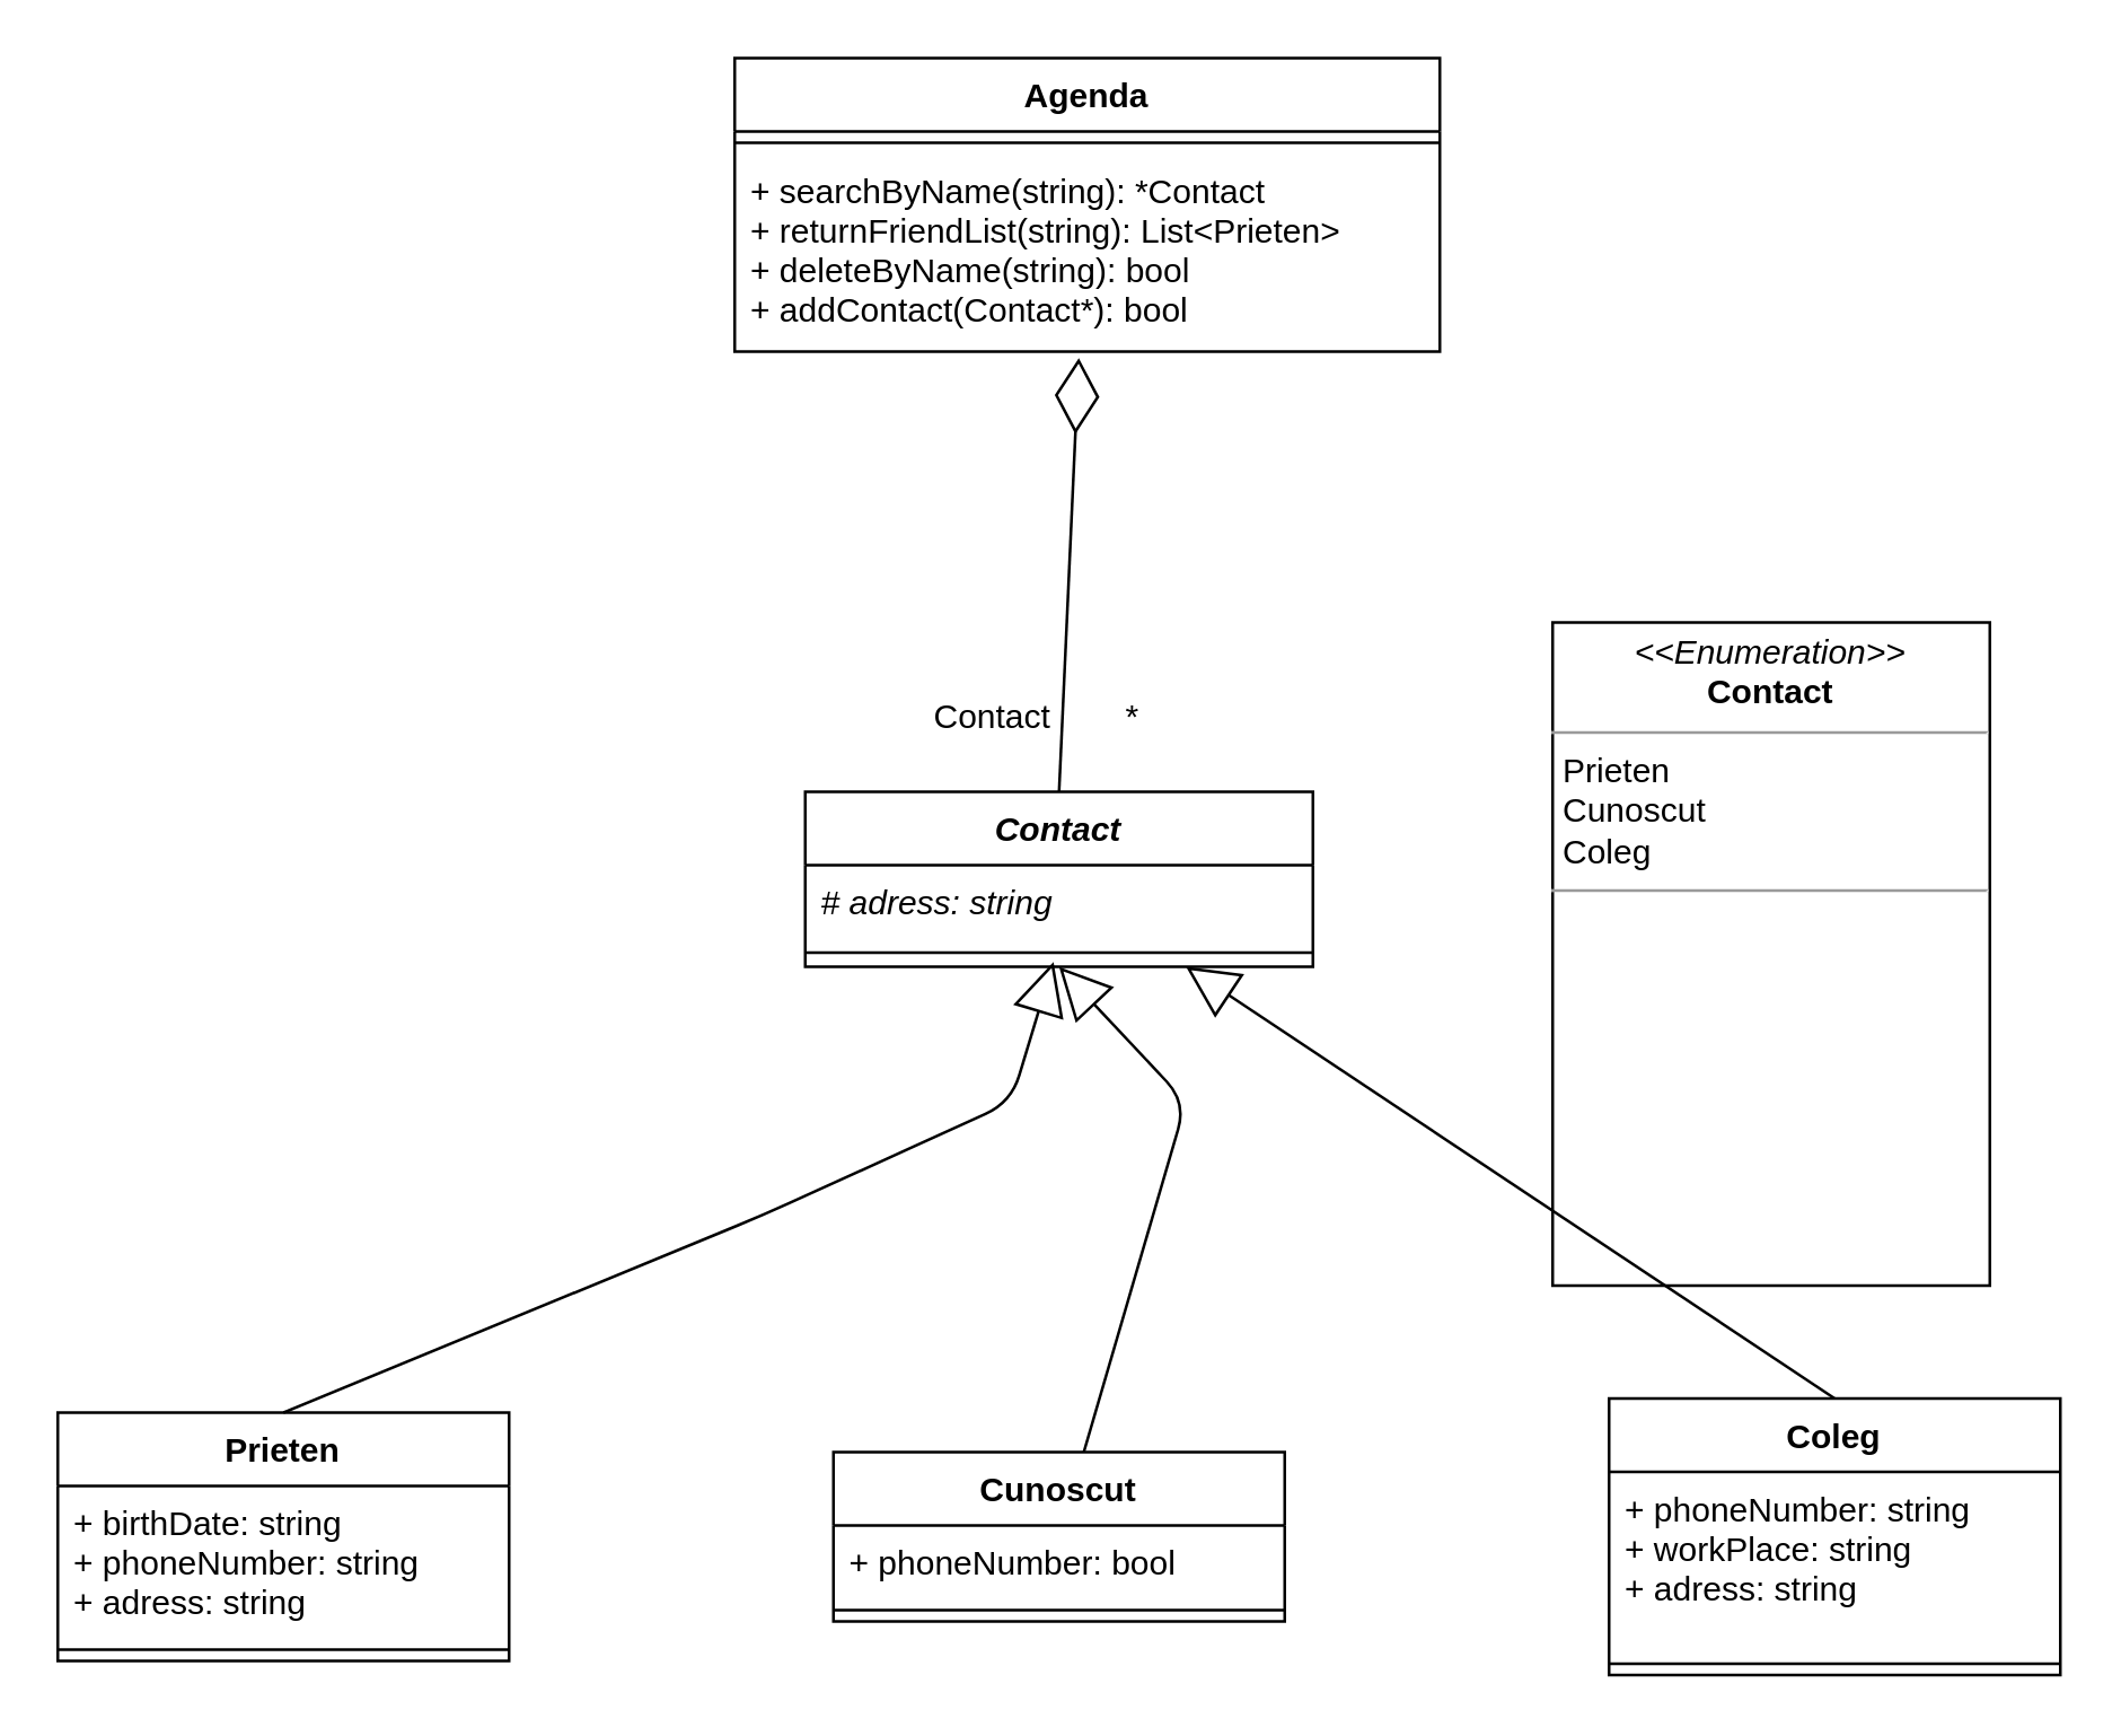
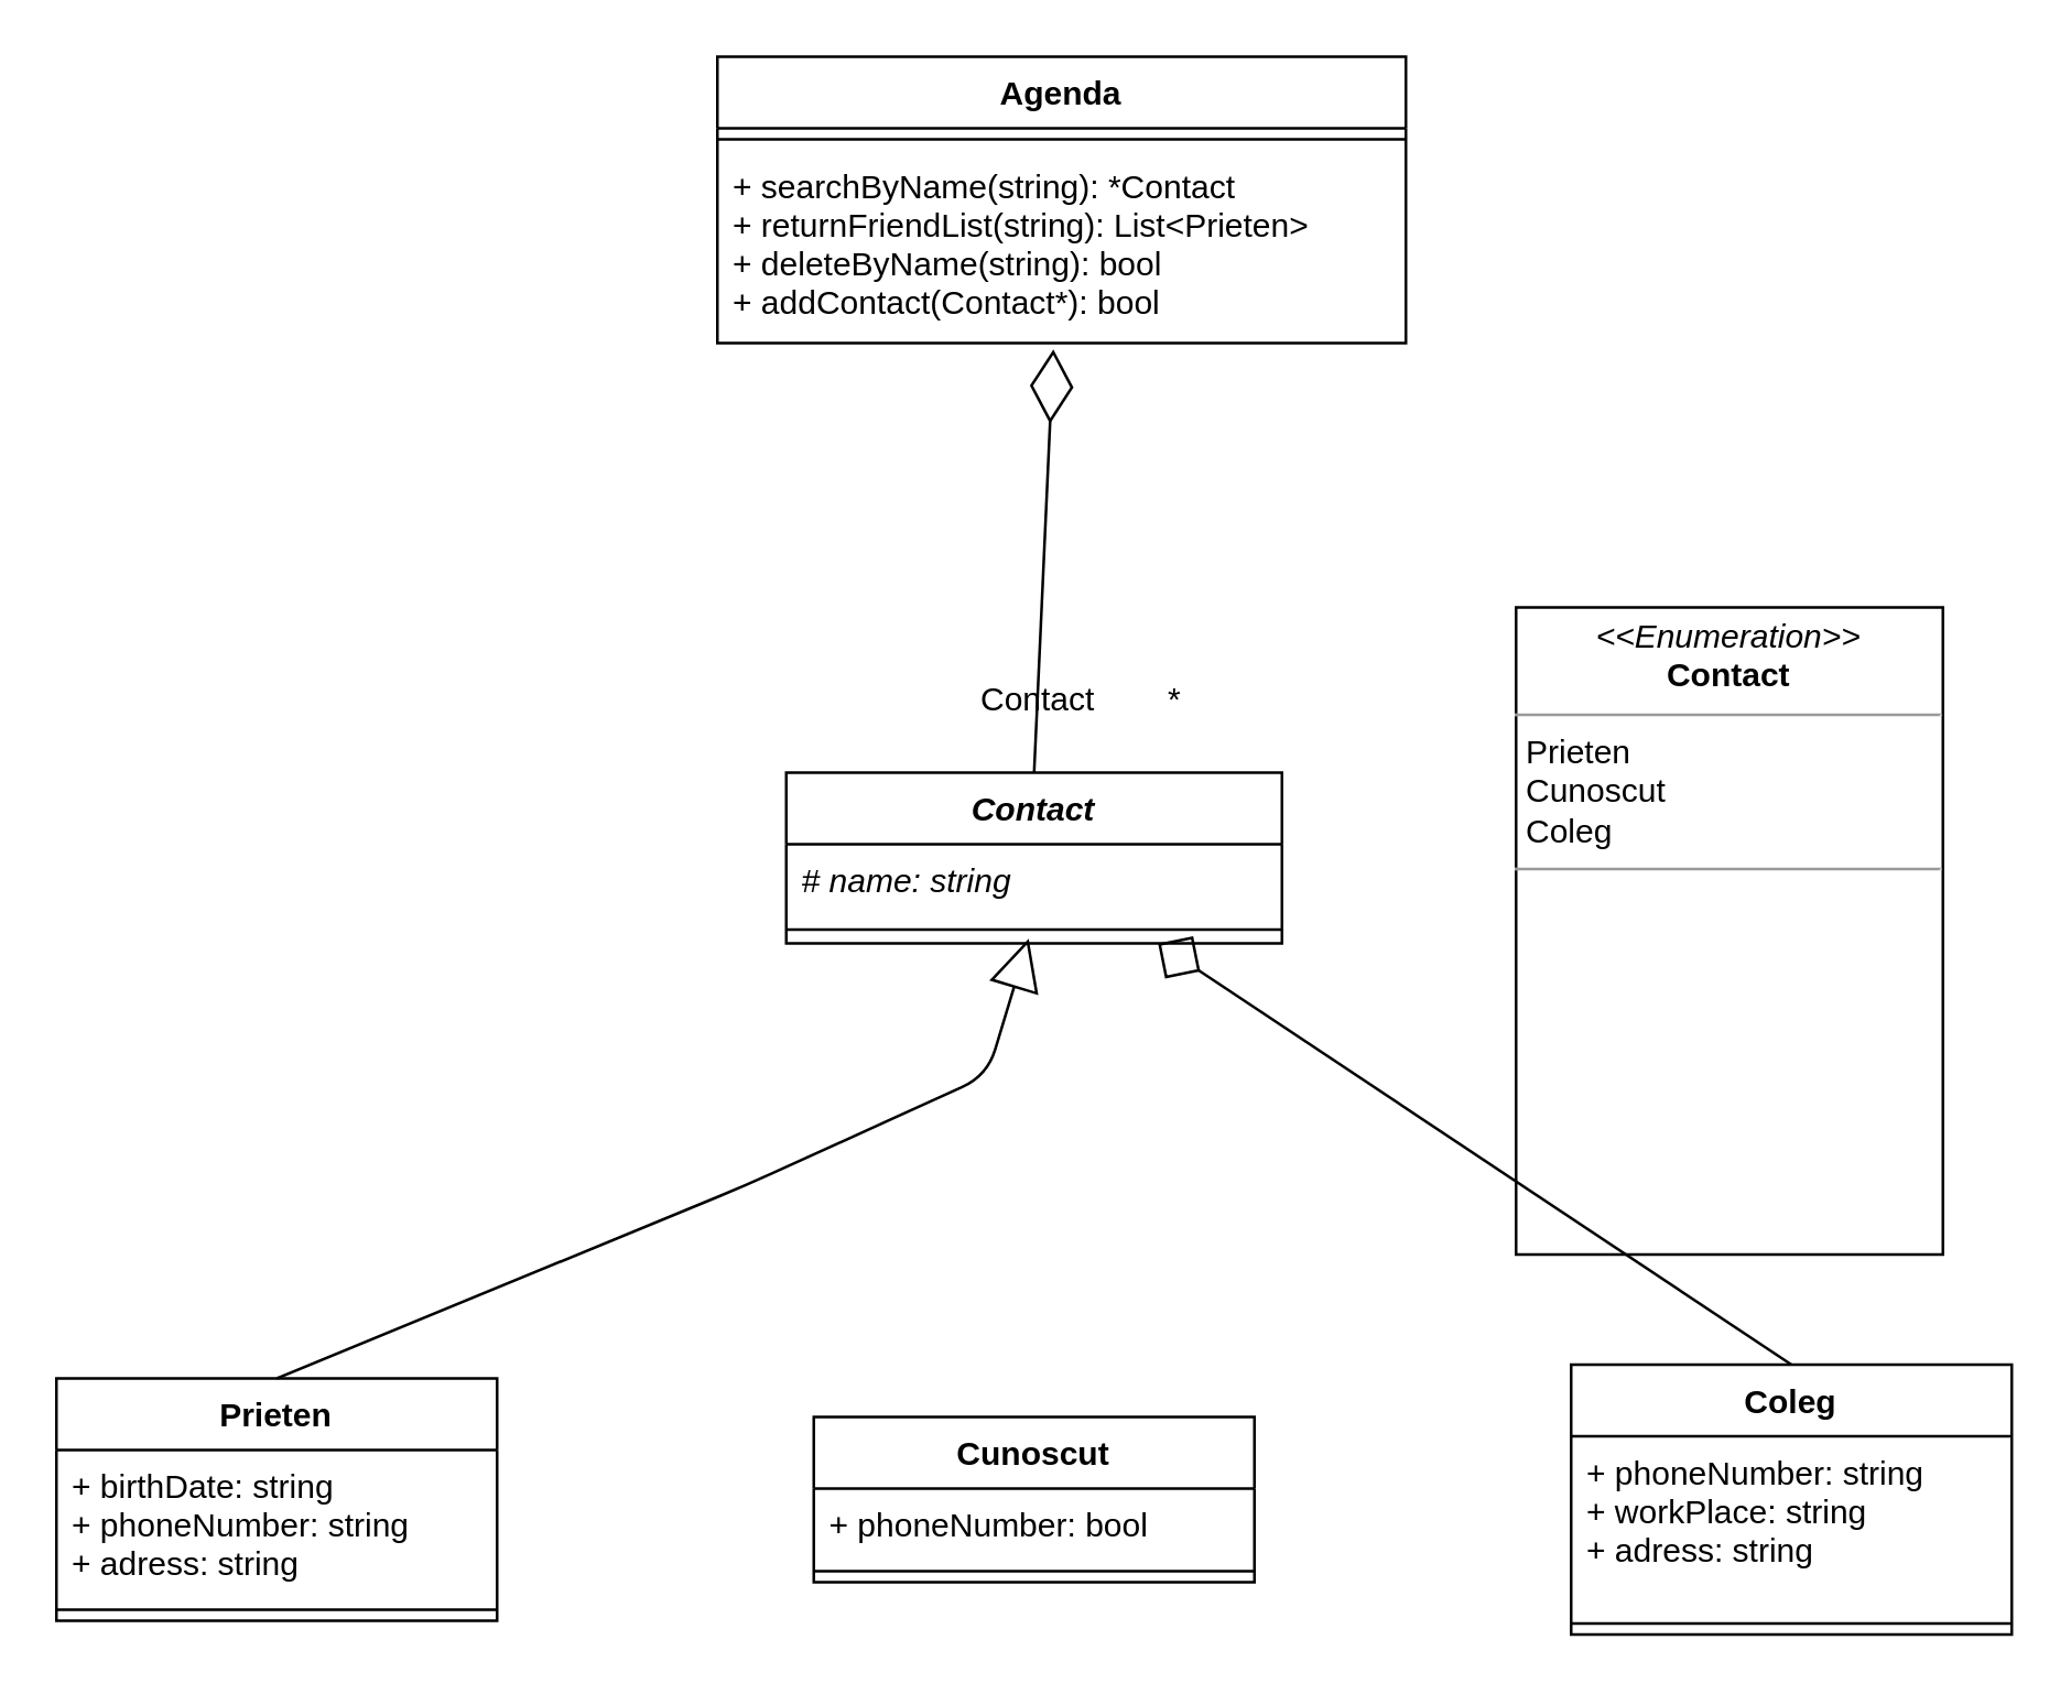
  <mxCell id="0" />
  <mxCell id="1" parent="0" />
  <mxCell id="2" value="Contact" style="swimlane;fontStyle=3;align=center;verticalAlign=top;childLayout=stackLayout;horizontal=1;startSize=26;horizontalStack=0;resizeParent=1;resizeParentMax=0;resizeLast=0;collapsible=1;marginBottom=0;" vertex="1" parent="1"><mxGeometry x="285" y="280" width="180" height="62" as="geometry" /></mxCell>
- <mxCell id="3" value="# adress: string" style="text;strokeColor=none;fillColor=none;align=left;verticalAlign=top;spacingLeft=4;spacingRight=4;overflow=hidden;rotatable=0;points=[[0,0.5],[1,0.5]];portConstraint=eastwest;fontStyle=2" vertex="1" parent="2"><mxGeometry y="26" width="180" height="26" as="geometry" /></mxCell>
+ <mxCell id="3" value="# name: string" style="text;strokeColor=none;fillColor=none;align=left;verticalAlign=top;spacingLeft=4;spacingRight=4;overflow=hidden;rotatable=0;points=[[0,0.5],[1,0.5]];portConstraint=eastwest;fontStyle=2" vertex="1" parent="2"><mxGeometry y="26" width="180" height="26" as="geometry" /></mxCell>
  <mxCell id="4" value="" style="line;strokeWidth=1;fillColor=none;align=left;verticalAlign=middle;spacingTop=-1;spacingLeft=3;spacingRight=3;rotatable=0;labelPosition=right;points=[];portConstraint=eastwest;" vertex="1" parent="2"><mxGeometry y="52" width="180" height="10" as="geometry" /></mxCell>
  <mxCell id="5" value="Prieten" style="swimlane;fontStyle=1;align=center;verticalAlign=top;childLayout=stackLayout;horizontal=1;startSize=26;horizontalStack=0;resizeParent=1;resizeParentMax=0;resizeLast=0;collapsible=1;marginBottom=0;" vertex="1" parent="1"><mxGeometry x="20" y="500" width="160" height="88" as="geometry" /></mxCell>
  <mxCell id="6" value="+ birthDate: string&#10;+ phoneNumber: string&#10;+ adress: string" style="text;strokeColor=none;fillColor=none;align=left;verticalAlign=top;spacingLeft=4;spacingRight=4;overflow=hidden;rotatable=0;points=[[0,0.5],[1,0.5]];portConstraint=eastwest;" vertex="1" parent="5"><mxGeometry y="26" width="160" height="54" as="geometry" /></mxCell>
  <mxCell id="7" value="" style="line;strokeWidth=1;fillColor=none;align=left;verticalAlign=middle;spacingTop=-1;spacingLeft=3;spacingRight=3;rotatable=0;labelPosition=right;points=[];portConstraint=eastwest;" vertex="1" parent="5"><mxGeometry y="80" width="160" height="8" as="geometry" /></mxCell>
  <mxCell id="8" value="Cunoscut" style="swimlane;fontStyle=1;align=center;verticalAlign=top;childLayout=stackLayout;horizontal=1;startSize=26;horizontalStack=0;resizeParent=1;resizeParentMax=0;resizeLast=0;collapsible=1;marginBottom=0;" vertex="1" parent="1"><mxGeometry x="295" y="514" width="160" height="60" as="geometry" /></mxCell>
  <mxCell id="9" value="+ phoneNumber: bool" style="text;strokeColor=none;fillColor=none;align=left;verticalAlign=top;spacingLeft=4;spacingRight=4;overflow=hidden;rotatable=0;points=[[0,0.5],[1,0.5]];portConstraint=eastwest;" vertex="1" parent="8"><mxGeometry y="26" width="160" height="26" as="geometry" /></mxCell>
  <mxCell id="10" value="" style="line;strokeWidth=1;fillColor=none;align=left;verticalAlign=middle;spacingTop=-1;spacingLeft=3;spacingRight=3;rotatable=0;labelPosition=right;points=[];portConstraint=eastwest;" vertex="1" parent="8"><mxGeometry y="52" width="160" height="8" as="geometry" /></mxCell>
  <mxCell id="11" value="Coleg" style="swimlane;fontStyle=1;align=center;verticalAlign=top;childLayout=stackLayout;horizontal=1;startSize=26;horizontalStack=0;resizeParent=1;resizeParentMax=0;resizeLast=0;collapsible=1;marginBottom=0;" vertex="1" parent="1"><mxGeometry x="570" y="495" width="160" height="98" as="geometry" /></mxCell>
  <mxCell id="12" value="+ phoneNumber: string&#10;+ workPlace: string&#10;+ adress: string" style="text;strokeColor=none;fillColor=none;align=left;verticalAlign=top;spacingLeft=4;spacingRight=4;overflow=hidden;rotatable=0;points=[[0,0.5],[1,0.5]];portConstraint=eastwest;" vertex="1" parent="11"><mxGeometry y="26" width="160" height="64" as="geometry" /></mxCell>
  <mxCell id="13" value="" style="line;strokeWidth=1;fillColor=none;align=left;verticalAlign=middle;spacingTop=-1;spacingLeft=3;spacingRight=3;rotatable=0;labelPosition=right;points=[];portConstraint=eastwest;" vertex="1" parent="11"><mxGeometry y="90" width="160" height="8" as="geometry" /></mxCell>
  <mxCell id="14" value="Agenda" style="swimlane;fontStyle=1;align=center;verticalAlign=top;childLayout=stackLayout;horizontal=1;startSize=26;horizontalStack=0;resizeParent=1;resizeParentMax=0;resizeLast=0;collapsible=1;marginBottom=0;" vertex="1" parent="1"><mxGeometry x="260" y="20" width="250" height="104" as="geometry" /></mxCell>
  <mxCell id="15" value="" style="line;strokeWidth=1;fillColor=none;align=left;verticalAlign=middle;spacingTop=-1;spacingLeft=3;spacingRight=3;rotatable=0;labelPosition=right;points=[];portConstraint=eastwest;" vertex="1" parent="14"><mxGeometry y="26" width="250" height="8" as="geometry" /></mxCell>
  <mxCell id="16" value="+ searchByName(string): *Contact&#10;+ returnFriendList(string): List&lt;Prieten&gt; &#10;+ deleteByName(string): bool&#10;+ addContact(Contact*): bool" style="text;strokeColor=none;fillColor=none;align=left;verticalAlign=top;spacingLeft=4;spacingRight=4;overflow=hidden;rotatable=0;points=[[0,0.5],[1,0.5]];portConstraint=eastwest;" vertex="1" parent="14"><mxGeometry y="34" width="250" height="70" as="geometry" /></mxCell>
  <mxCell id="17" value="" style="endArrow=diamondThin;endFill=0;endSize=24;html=1;exitX=0.5;exitY=0;exitDx=0;exitDy=0;entryX=0.488;entryY=1.033;entryDx=0;entryDy=0;entryPerimeter=0;" edge="1" parent="1" source="2" target="16"><mxGeometry width="160" relative="1" as="geometry"><mxPoint x="320" y="240" as="sourcePoint" /><mxPoint x="480" y="240" as="targetPoint" /></mxGeometry></mxCell>
- <mxCell id="18" value="Contact        *" style="text;strokeColor=none;fillColor=none;align=left;verticalAlign=top;spacingLeft=4;spacingRight=4;overflow=hidden;rotatable=0;points=[[0,0.5],[1,0.5]];portConstraint=eastwest;" vertex="1" parent="1"><mxGeometry x="325" y="240" width="100" height="26" as="geometry" /></mxCell>
+ <mxCell id="18" value="Contact        *" style="text;strokeColor=none;fillColor=none;align=left;verticalAlign=top;spacingLeft=4;spacingRight=4;overflow=hidden;rotatable=0;points=[[0,0.5],[1,0.5]];portConstraint=eastwest;" vertex="1" parent="1"><mxGeometry x="350" y="240" width="100" height="26" as="geometry" /></mxCell>
  <mxCell id="19" value="&lt;p style=&quot;margin: 0px ; margin-top: 4px ; text-align: center&quot;&gt;&lt;i&gt;&amp;lt;&amp;lt;Enumeration&amp;gt;&amp;gt;&lt;/i&gt;&lt;br&gt;&lt;b&gt;Contact&lt;/b&gt;&lt;/p&gt;&lt;hr size=&quot;1&quot;&gt;&lt;p style=&quot;margin: 0px ; margin-left: 4px&quot;&gt;Prieten&lt;/p&gt;&lt;p style=&quot;margin: 0px ; margin-left: 4px&quot;&gt;Cunoscut&amp;nbsp;&lt;/p&gt;&lt;p style=&quot;margin: 0px ; margin-left: 4px&quot;&gt;Coleg&lt;/p&gt;&lt;hr size=&quot;1&quot;&gt;&lt;p style=&quot;margin: 0px ; margin-left: 4px&quot;&gt;&lt;br&gt;&lt;/p&gt;" style="verticalAlign=top;align=left;overflow=fill;fontSize=12;fontFamily=Helvetica;html=1;" vertex="1" parent="1"><mxGeometry x="550" y="220" width="155" height="235" as="geometry" /></mxCell>
  <mxCell id="20" value="" style="endArrow=block;endSize=16;endFill=0;html=1;exitX=0.5;exitY=0;exitDx=0;exitDy=0;entryX=0.489;entryY=0.833;entryDx=0;entryDy=0;entryPerimeter=0;" edge="1" parent="1" source="5" target="4"><mxGeometry width="160" relative="1" as="geometry"><mxPoint x="330" y="410" as="sourcePoint" /><mxPoint x="490" y="410" as="targetPoint" /><Array as="points"><mxPoint x="270" y="430" /><mxPoint x="358" y="390" /></Array></mxGeometry></mxCell>
- <mxCell id="21" value="" style="endArrow=block;endSize=16;endFill=0;html=1;entryX=0.5;entryY=1;entryDx=0;entryDy=0;" edge="1" parent="1" source="8" target="2"><mxGeometry x="-0.011" y="-17" width="160" relative="1" as="geometry"><mxPoint x="230" y="380" as="sourcePoint" /><mxPoint x="390" y="380" as="targetPoint" /><Array as="points"><mxPoint x="420" y="390" /></Array><mxPoint y="2" as="offset" /></mxGeometry></mxCell>
- <mxCell id="22" value="&lt;br&gt;" style="endArrow=block;endSize=16;endFill=0;html=1;exitX=0.5;exitY=0;exitDx=0;exitDy=0;entryX=0.75;entryY=1;entryDx=0;entryDy=0;" edge="1" parent="1" source="11" target="2"><mxGeometry width="160" relative="1" as="geometry"><mxPoint x="280" y="380" as="sourcePoint" /><mxPoint x="440" y="380" as="targetPoint" /></mxGeometry></mxCell>
+ <mxCell id="22" value="&lt;br&gt;" style="endArrow=diamond;endSize=16;endFill=0;html=1;exitX=0.5;exitY=0;exitDx=0;exitDy=0;entryX=0.75;entryY=1;entryDx=0;entryDy=0;" edge="1" parent="1" source="11" target="2"><mxGeometry width="160" relative="1" as="geometry"><mxPoint x="280" y="380" as="sourcePoint" /><mxPoint x="440" y="380" as="targetPoint" /></mxGeometry></mxCell>
